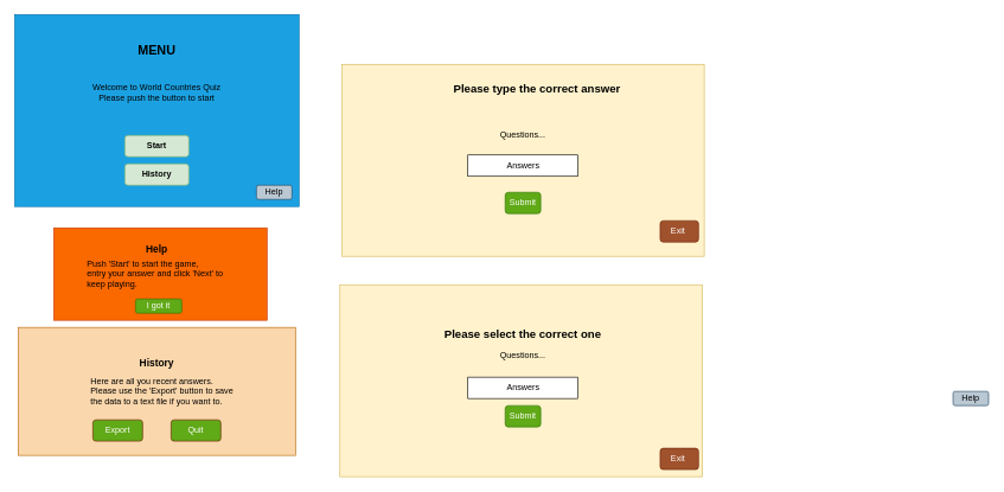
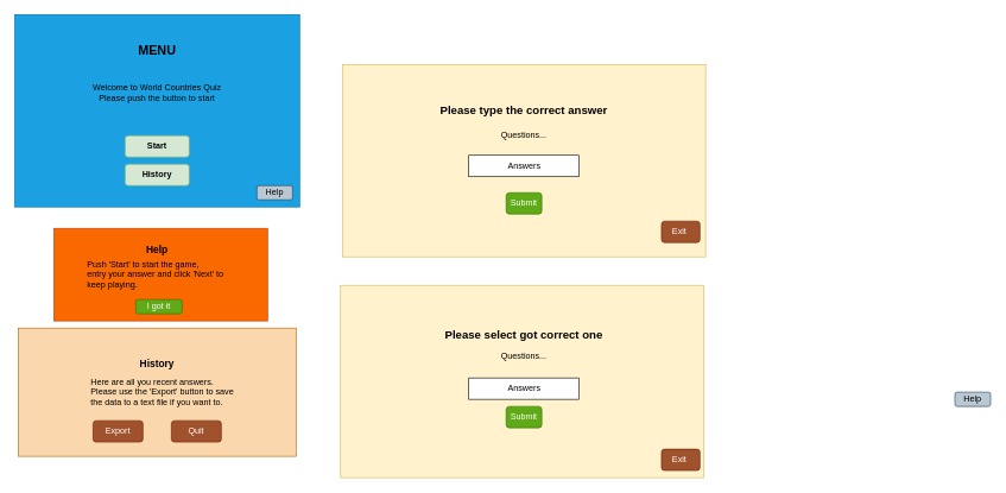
  <mxCell id="0" />
  <mxCell id="1" parent="0" />
  <mxCell id="2" value="&lt;div&gt;&lt;/div&gt;" style="rounded=0;whiteSpace=wrap;html=1;align=left;fillColor=#1ba1e2;strokeColor=#006EAF;fontColor=#ffffff;" parent="1" vertex="1"><mxGeometry x="20" y="20" width="400" height="270" as="geometry" /></mxCell>
  <mxCell id="3" value="&lt;b&gt;&lt;font style=&quot;font-size: 18px&quot;&gt;MENU&lt;/font&gt;&lt;/b&gt;" style="text;html=1;strokeColor=none;fillColor=none;align=center;verticalAlign=middle;whiteSpace=wrap;rounded=0;" parent="1" vertex="1"><mxGeometry x="110" y="60" width="220" height="20" as="geometry" /></mxCell>
  <mxCell id="4" value="Welcome to World Countries Quiz&lt;br&gt;Please push the button to start" style="text;html=1;strokeColor=none;fillColor=none;align=center;verticalAlign=middle;whiteSpace=wrap;rounded=0;" parent="1" vertex="1"><mxGeometry x="100" y="120" width="240" height="20" as="geometry" /></mxCell>
  <mxCell id="5" value="" style="rounded=1;whiteSpace=wrap;html=1;fillColor=#d5e8d4;strokeColor=#82b366;" parent="1" vertex="1"><mxGeometry x="175" y="190" width="90" height="30" as="geometry" /></mxCell>
  <mxCell id="6" value="&lt;b&gt;Start&lt;/b&gt;" style="text;html=1;strokeColor=none;fillColor=none;align=center;verticalAlign=middle;whiteSpace=wrap;rounded=0;" parent="1" vertex="1"><mxGeometry x="195" y="192.5" width="50" height="25" as="geometry" /></mxCell>
  <mxCell id="7" value="" style="rounded=0;whiteSpace=wrap;html=1;fillColor=#fff2cc;strokeColor=#d6b656;" parent="1" vertex="1"><mxGeometry x="480" y="90" width="510" height="270" as="geometry" /></mxCell>
- <mxCell id="8" value="&lt;b&gt;&lt;font style=&quot;font-size: 16px&quot;&gt;Please type the correct answer&lt;/font&gt;&lt;/b&gt;" style="text;html=1;strokeColor=none;fillColor=none;align=center;verticalAlign=middle;whiteSpace=wrap;rounded=0;" parent="1" vertex="1"><mxGeometry x="610" y="114" width="290" height="20" as="geometry" /></mxCell>
+ <mxCell id="8" value="&lt;b&gt;&lt;font style=&quot;font-size: 16px&quot;&gt;Please type the correct answer&lt;/font&gt;&lt;/b&gt;" style="text;html=1;strokeColor=none;fillColor=none;align=center;verticalAlign=middle;whiteSpace=wrap;rounded=0;" parent="1" vertex="1"><mxGeometry x="590" y="144" width="290" height="20" as="geometry" /></mxCell>
  <mxCell id="9" value="Questions..." style="text;html=1;strokeColor=none;fillColor=none;align=center;verticalAlign=middle;whiteSpace=wrap;rounded=0;" parent="1" vertex="1"><mxGeometry x="595" y="180" width="280" height="20" as="geometry" /></mxCell>
  <mxCell id="10" value="Submit" style="rounded=1;whiteSpace=wrap;html=1;align=center;fillColor=#60a917;strokeColor=#2D7600;fontColor=#ffffff;" parent="1" vertex="1"><mxGeometry x="710" y="270" width="50" height="30" as="geometry" /></mxCell>
  <mxCell id="11" style="edgeStyle=orthogonalEdgeStyle;rounded=0;orthogonalLoop=1;jettySize=auto;html=1;exitX=0.5;exitY=1;exitDx=0;exitDy=0;" parent="1" edge="1"><mxGeometry relative="1" as="geometry"><mxPoint x="735" y="270" as="sourcePoint" /><mxPoint x="735" y="270" as="targetPoint" /></mxGeometry></mxCell>
  <mxCell id="12" value="Exit&amp;nbsp;" style="rounded=1;whiteSpace=wrap;html=1;fillColor=#a0522d;strokeColor=#6D1F00;fontColor=#ffffff;" parent="1" vertex="1"><mxGeometry x="928" y="310" width="54" height="30" as="geometry" /></mxCell>
  <mxCell id="13" value="Answers" style="rounded=0;whiteSpace=wrap;html=1;" parent="1" vertex="1"><mxGeometry x="657.5" y="217.5" width="155" height="30" as="geometry" /></mxCell>
  <mxCell id="14" value="" style="rounded=0;whiteSpace=wrap;html=1;fillColor=#fff2cc;strokeColor=#d6b656;" parent="1" vertex="1"><mxGeometry x="477.5" y="400" width="510" height="270" as="geometry" /></mxCell>
- <mxCell id="15" value="&lt;b&gt;&lt;font style=&quot;font-size: 16px&quot;&gt;Please select the correct one&lt;/font&gt;&lt;/b&gt;" style="text;html=1;strokeColor=none;fillColor=none;align=center;verticalAlign=middle;whiteSpace=wrap;rounded=0;" parent="1" vertex="1"><mxGeometry x="590" y="460" width="290" height="20" as="geometry" /></mxCell>
+ <mxCell id="15" value="&lt;b&gt;&lt;font style=&quot;font-size: 16px&quot;&gt;Please select got correct one&lt;/font&gt;&lt;/b&gt;" style="text;html=1;strokeColor=none;fillColor=none;align=center;verticalAlign=middle;whiteSpace=wrap;rounded=0;" parent="1" vertex="1"><mxGeometry x="590" y="460" width="290" height="20" as="geometry" /></mxCell>
  <mxCell id="16" value="Questions..." style="text;html=1;strokeColor=none;fillColor=none;align=center;verticalAlign=middle;whiteSpace=wrap;rounded=0;" parent="1" vertex="1"><mxGeometry x="595" y="490" width="280" height="20" as="geometry" /></mxCell>
  <mxCell id="17" value="Answers" style="rounded=0;whiteSpace=wrap;html=1;" parent="1" vertex="1"><mxGeometry x="657.5" y="530" width="155" height="30" as="geometry" /></mxCell>
  <mxCell id="18" value="Exit&amp;nbsp;" style="rounded=1;whiteSpace=wrap;html=1;fillColor=#a0522d;strokeColor=#6D1F00;fontColor=#ffffff;" parent="1" vertex="1"><mxGeometry x="928" y="630" width="54" height="30" as="geometry" /></mxCell>
  <mxCell id="19" value="Submit" style="rounded=1;whiteSpace=wrap;html=1;align=center;fillColor=#60a917;strokeColor=#2D7600;fontColor=#ffffff;" parent="1" vertex="1"><mxGeometry x="710" y="570" width="50" height="30" as="geometry" /></mxCell>
  <mxCell id="20" value="Help" style="rounded=1;whiteSpace=wrap;html=1;fillColor=#bac8d3;strokeColor=#23445d;" parent="1" vertex="1"><mxGeometry x="360" y="260" width="50" height="20" as="geometry" /></mxCell>
  <mxCell id="21" style="edgeStyle=orthogonalEdgeStyle;rounded=0;orthogonalLoop=1;jettySize=auto;html=1;exitX=1;exitY=0.75;exitDx=0;exitDy=0;entryX=1;entryY=0.75;entryDx=0;entryDy=0;" parent="1" edge="1"><mxGeometry relative="1" as="geometry"><mxPoint x="960" y="390" as="targetPoint" /><mxPoint x="960" y="390" as="sourcePoint" /></mxGeometry></mxCell>
  <mxCell id="22" style="edgeStyle=orthogonalEdgeStyle;rounded=0;orthogonalLoop=1;jettySize=auto;html=1;" parent="1" edge="1"><mxGeometry relative="1" as="geometry"><mxPoint x="582.724" y="300.276" as="targetPoint" /><mxPoint x="583" y="300" as="sourcePoint" /></mxGeometry></mxCell>
  <mxCell id="23" value="Help" style="rounded=1;whiteSpace=wrap;html=1;fillColor=#bac8d3;strokeColor=#23445d;" parent="1" vertex="1"><mxGeometry x="1340" y="550" width="50" height="20" as="geometry" /></mxCell>
  <mxCell id="24" value="" style="rounded=0;whiteSpace=wrap;html=1;align=left;fillColor=#fa6800;strokeColor=#C73500;fontColor=#000000;" parent="1" vertex="1"><mxGeometry x="75" y="320" width="300" height="130" as="geometry" /></mxCell>
  <mxCell id="25" value="&lt;font style=&quot;font-size: 14px&quot;&gt;&lt;b&gt;Help&lt;/b&gt;&lt;/font&gt;" style="text;html=1;strokeColor=none;fillColor=none;align=center;verticalAlign=middle;whiteSpace=wrap;rounded=0;" parent="1" vertex="1"><mxGeometry x="190" y="330" width="60" height="40" as="geometry" /></mxCell>
  <mxCell id="26" value="Push 'Start' to start the game,&lt;br&gt;entry your answer and click 'Next' to keep playing." style="text;html=1;strokeColor=none;fillColor=none;align=left;verticalAlign=middle;whiteSpace=wrap;rounded=0;" parent="1" vertex="1"><mxGeometry x="120" y="362.5" width="210" height="45" as="geometry" /></mxCell>
  <mxCell id="27" value="I got it" style="rounded=1;whiteSpace=wrap;html=1;fillColor=#60a917;strokeColor=#2D7600;fontColor=#ffffff;" parent="1" vertex="1"><mxGeometry x="190" y="420" width="65" height="20" as="geometry" /></mxCell>
  <mxCell id="28" value="&lt;b&gt;History&lt;/b&gt;" style="rounded=1;whiteSpace=wrap;html=1;fillColor=#d5e8d4;strokeColor=#82b366;" parent="1" vertex="1"><mxGeometry x="175" y="230" width="90" height="30" as="geometry" /></mxCell>
  <mxCell id="29" value="" style="rounded=0;whiteSpace=wrap;html=1;fillColor=#fad7ac;strokeColor=#b46504;" parent="1" vertex="1"><mxGeometry x="25" y="460" width="390" height="180" as="geometry" /></mxCell>
  <mxCell id="30" value="&lt;span style=&quot;font-size: 14px&quot;&gt;&lt;b&gt;History&lt;/b&gt;&lt;/span&gt;" style="text;html=1;strokeColor=none;fillColor=none;align=center;verticalAlign=middle;whiteSpace=wrap;rounded=0;" parent="1" vertex="1"><mxGeometry x="200" y="500" width="40" height="20" as="geometry" /></mxCell>
  <mxCell id="31" style="edgeStyle=orthogonalEdgeStyle;rounded=0;orthogonalLoop=1;jettySize=auto;html=1;" parent="1" edge="1"><mxGeometry relative="1" as="geometry"><mxPoint x="230" y="520" as="sourcePoint" /><mxPoint x="230" y="520" as="targetPoint" /></mxGeometry></mxCell>
  <mxCell id="32" value="Here are all you recent answers. Please use the 'Export' button to save the data to a text file if you want to." style="text;html=1;strokeColor=none;fillColor=none;align=left;verticalAlign=middle;whiteSpace=wrap;rounded=0;" parent="1" vertex="1"><mxGeometry x="125" y="540" width="205" height="20" as="geometry" /></mxCell>
- <mxCell id="33" value="Export" style="rounded=1;whiteSpace=wrap;html=1;fillColor=#60a917;strokeColor=#6D1F00;fontColor=#ffffff;" parent="1" vertex="1"><mxGeometry x="130" y="590" width="70" height="30" as="geometry" /></mxCell>
- <mxCell id="34" value="Quit" style="rounded=1;whiteSpace=wrap;html=1;fillColor=#60a917;strokeColor=#6D1F00;fontColor=#ffffff;" parent="1" vertex="1"><mxGeometry x="240" y="590" width="70" height="30" as="geometry" /></mxCell>
+ <mxCell id="33" value="Export" style="rounded=1;whiteSpace=wrap;html=1;fillColor=#a0522d;strokeColor=#6D1F00;fontColor=#ffffff;" parent="1" vertex="1"><mxGeometry x="130" y="590" width="70" height="30" as="geometry" /></mxCell>
+ <mxCell id="34" value="Quit" style="rounded=1;whiteSpace=wrap;html=1;fillColor=#a0522d;strokeColor=#6D1F00;fontColor=#ffffff;" parent="1" vertex="1"><mxGeometry x="240" y="590" width="70" height="30" as="geometry" /></mxCell>
